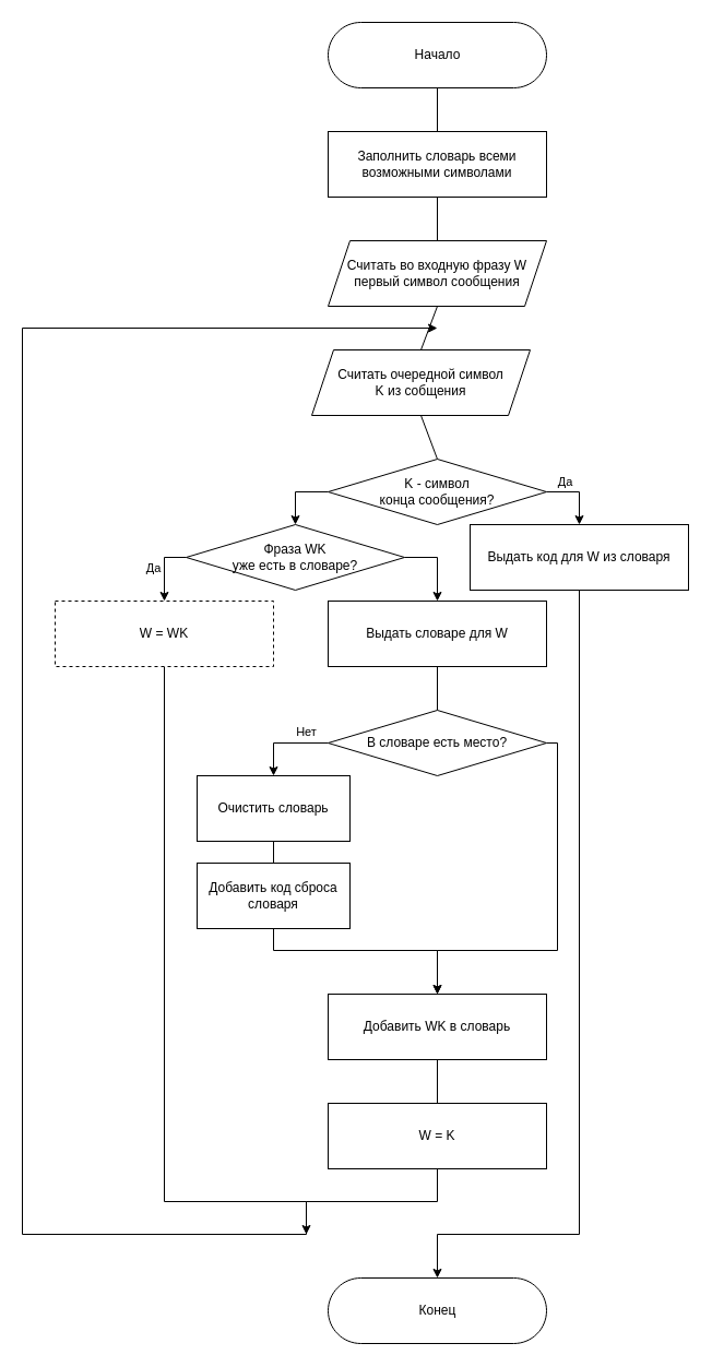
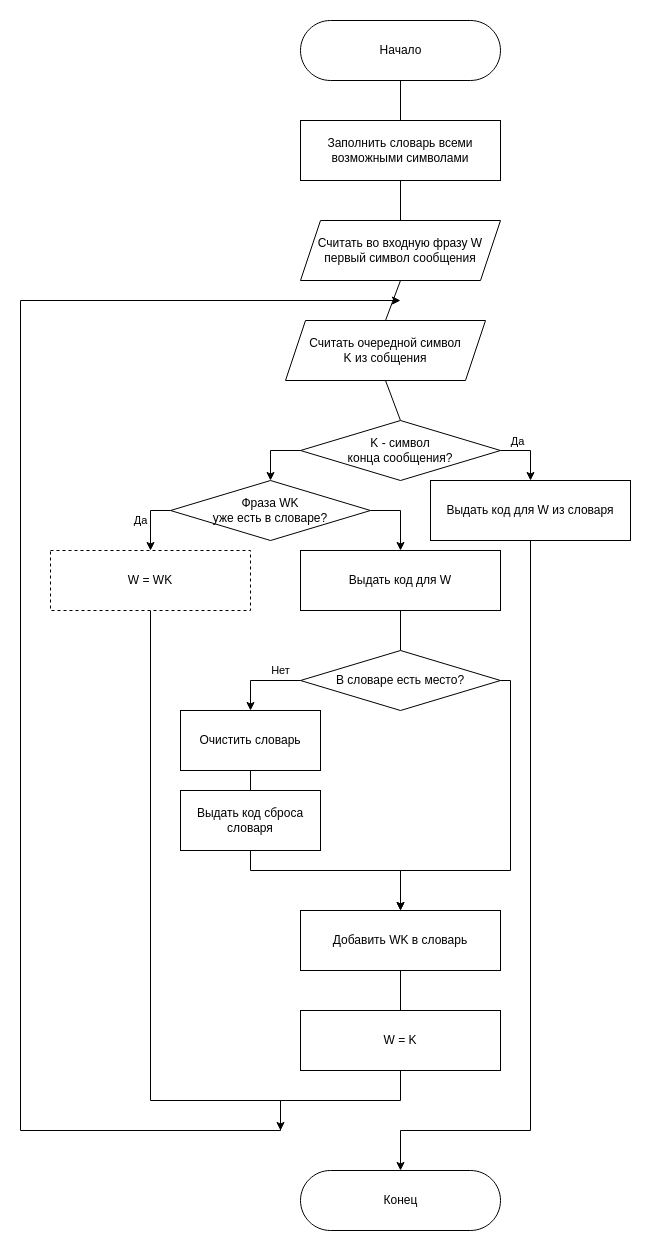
  <mxCell id="0" />
  <mxCell id="1" parent="0" />
  <mxCell id="2" style="edgeStyle=none;rounded=0;html=1;exitX=0.5;exitY=0.5;exitDx=0;exitDy=30.0;exitPerimeter=0;entryX=0.5;entryY=0;entryDx=0;entryDy=0;endArrow=none;endFill=0;" edge="1" parent="1" source="3" target="5"><mxGeometry relative="1" as="geometry" /></mxCell>
  <mxCell id="3" value="Начало" style="html=1;dashed=0;whitespace=wrap;shape=mxgraph.dfd.start" vertex="1" parent="1"><mxGeometry x="300" y="20" width="200" height="60" as="geometry" /></mxCell>
  <mxCell id="4" style="edgeStyle=none;rounded=0;html=1;exitX=0.5;exitY=1;exitDx=0;exitDy=0;entryX=0.5;entryY=0;entryDx=0;entryDy=0;endArrow=none;endFill=0;" edge="1" parent="1" source="5" target="7"><mxGeometry relative="1" as="geometry" /></mxCell>
  <mxCell id="5" value="Заполнить словарь всеми возможными символами" style="whiteSpace=wrap;html=1;" vertex="1" parent="1"><mxGeometry x="300" y="120" width="200" height="60" as="geometry" /></mxCell>
  <mxCell id="6" style="edgeStyle=none;rounded=0;html=1;exitX=0.5;exitY=1;exitDx=0;exitDy=0;entryX=0.5;entryY=0;entryDx=0;entryDy=0;endArrow=none;endFill=0;" edge="1" parent="1" source="7" target="9"><mxGeometry relative="1" as="geometry" /></mxCell>
  <mxCell id="7" value="Считать во входную фразу W первый символ сообщения" style="shape=parallelogram;perimeter=parallelogramPerimeter;whiteSpace=wrap;html=1;fixedSize=1;" vertex="1" parent="1"><mxGeometry x="300" y="220" width="200" height="60" as="geometry" /></mxCell>
  <mxCell id="8" style="edgeStyle=none;rounded=0;html=1;exitX=0.5;exitY=1;exitDx=0;exitDy=0;entryX=0.5;entryY=0;entryDx=0;entryDy=0;endArrow=none;endFill=0;" edge="1" parent="1" source="9" target="13"><mxGeometry relative="1" as="geometry" /></mxCell>
  <mxCell id="9" value="Считать очередной символ &lt;br&gt;K из собщения" style="shape=parallelogram;perimeter=parallelogramPerimeter;whiteSpace=wrap;html=1;fixedSize=1;" vertex="1" parent="1"><mxGeometry x="285" y="320" width="200" height="60" as="geometry" /></mxCell>
  <mxCell id="10" style="edgeStyle=none;rounded=0;html=1;exitX=0;exitY=0.5;exitDx=0;exitDy=0;entryX=0.5;entryY=0;entryDx=0;entryDy=0;" edge="1" parent="1" source="13" target="16"><mxGeometry relative="1" as="geometry"><Array as="points"><mxPoint x="270" y="450" /></Array></mxGeometry></mxCell>
  <mxCell id="11" style="edgeStyle=none;rounded=0;html=1;exitX=1;exitY=0.5;exitDx=0;exitDy=0;entryX=0.5;entryY=0;entryDx=0;entryDy=0;" edge="1" parent="1" source="13" target="18"><mxGeometry relative="1" as="geometry"><Array as="points"><mxPoint x="530" y="450" /></Array></mxGeometry></mxCell>
  <mxCell id="12" value="Да" style="edgeLabel;html=1;align=center;verticalAlign=middle;resizable=0;points=[];" vertex="1" connectable="0" parent="11"><mxGeometry x="-0.465" relative="1" as="geometry"><mxPoint y="-10" as="offset" /></mxGeometry></mxCell>
  <mxCell id="13" value="K - символ &lt;br&gt;конца сообщения?" style="rhombus;whiteSpace=wrap;html=1;" vertex="1" parent="1"><mxGeometry x="300" y="420" width="200" height="60" as="geometry" /></mxCell>
  <mxCell id="14" value="Да" style="edgeStyle=none;html=1;exitX=0;exitY=0.5;exitDx=0;exitDy=0;entryX=0.5;entryY=0;entryDx=0;entryDy=0;rounded=0;" edge="1" parent="1" source="16" target="20"><mxGeometry y="-10" relative="1" as="geometry"><Array as="points"><mxPoint x="150" y="510" /></Array><mxPoint as="offset" /></mxGeometry></mxCell>
  <mxCell id="15" style="edgeStyle=none;rounded=0;html=1;exitX=1;exitY=0.5;exitDx=0;exitDy=0;entryX=0.5;entryY=0;entryDx=0;entryDy=0;" edge="1" parent="1" source="16" target="22"><mxGeometry relative="1" as="geometry"><Array as="points"><mxPoint x="400" y="510" /></Array></mxGeometry></mxCell>
  <mxCell id="16" value="Фраза WK &lt;br&gt;уже есть в словаре?" style="rhombus;whiteSpace=wrap;html=1;" vertex="1" parent="1"><mxGeometry x="170" y="480" width="200" height="60" as="geometry" /></mxCell>
  <mxCell id="17" style="edgeStyle=none;rounded=0;html=1;exitX=0.5;exitY=1;exitDx=0;exitDy=0;entryX=0.5;entryY=0.5;entryDx=0;entryDy=-30.0;entryPerimeter=0;endArrow=classic;endFill=1;" edge="1" parent="1" source="18" target="33"><mxGeometry relative="1" as="geometry"><Array as="points"><mxPoint x="530" y="1130" /><mxPoint x="400" y="1130" /></Array></mxGeometry></mxCell>
  <mxCell id="18" value="Выдать код для W из словаря" style="whiteSpace=wrap;html=1;" vertex="1" parent="1"><mxGeometry x="430" y="480" width="200" height="60" as="geometry" /></mxCell>
  <mxCell id="19" style="edgeStyle=none;rounded=0;html=1;exitX=0.5;exitY=1;exitDx=0;exitDy=0;" edge="1" parent="1" source="20"><mxGeometry relative="1" as="geometry"><mxPoint x="400" y="300" as="targetPoint" /><Array as="points"><mxPoint x="150" y="1100" /><mxPoint x="280" y="1100" /><mxPoint x="280" y="1130" /><mxPoint x="20" y="1130" /><mxPoint x="20" y="300" /></Array></mxGeometry></mxCell>
  <mxCell id="20" value="W = WK" style="whiteSpace=wrap;html=1;dashed=1;" vertex="1" parent="1"><mxGeometry x="50" y="550" width="200" height="60" as="geometry" /></mxCell>
  <mxCell id="21" style="edgeStyle=none;rounded=0;html=1;exitX=0.5;exitY=1;exitDx=0;exitDy=0;entryX=0.5;entryY=0;entryDx=0;entryDy=0;endArrow=none;endFill=0;" edge="1" parent="1" source="22" target="27"><mxGeometry relative="1" as="geometry" /></mxCell>
- <mxCell id="22" value="Выдать словаре для W" style="whiteSpace=wrap;html=1;" vertex="1" parent="1"><mxGeometry x="300" y="550" width="200" height="60" as="geometry" /></mxCell>
+ <mxCell id="22" value="Выдать код для W" style="whiteSpace=wrap;html=1;" vertex="1" parent="1"><mxGeometry x="300" y="550" width="200" height="60" as="geometry" /></mxCell>
  <mxCell id="23" style="edgeStyle=none;rounded=0;html=1;exitX=0.5;exitY=1;exitDx=0;exitDy=0;entryX=0.5;entryY=0;entryDx=0;entryDy=0;endArrow=none;endFill=0;" edge="1" parent="1" source="24" target="32"><mxGeometry relative="1" as="geometry" /></mxCell>
  <mxCell id="24" value="Добавить WK в словарь" style="whiteSpace=wrap;html=1;" vertex="1" parent="1"><mxGeometry x="300" y="910" width="200" height="60" as="geometry" /></mxCell>
  <mxCell id="25" value="Нет" style="edgeStyle=none;rounded=0;html=1;exitX=0;exitY=0.5;exitDx=0;exitDy=0;entryX=0.5;entryY=0;entryDx=0;entryDy=0;" edge="1" parent="1" source="27" target="30"><mxGeometry x="-0.5" y="-10" relative="1" as="geometry"><Array as="points"><mxPoint x="250" y="680" /></Array><mxPoint as="offset" /></mxGeometry></mxCell>
  <mxCell id="26" style="edgeStyle=none;rounded=0;html=1;exitX=1;exitY=0.5;exitDx=0;exitDy=0;entryX=0.5;entryY=0;entryDx=0;entryDy=0;" edge="1" parent="1" source="27" target="24"><mxGeometry relative="1" as="geometry"><mxPoint x="340" y="926.863" as="targetPoint" /><Array as="points"><mxPoint x="510" y="680" /><mxPoint x="510" y="870" /><mxPoint x="400" y="870" /></Array></mxGeometry></mxCell>
  <mxCell id="27" value="В словаре есть место?" style="rhombus;whiteSpace=wrap;html=1;" vertex="1" parent="1"><mxGeometry x="300" y="650" width="200" height="60" as="geometry" /></mxCell>
  <mxCell id="28" style="edgeStyle=none;rounded=0;html=1;exitX=0.5;exitY=1;exitDx=0;exitDy=0;entryX=0.5;entryY=0;entryDx=0;entryDy=0;" edge="1" parent="1" source="34" target="24"><mxGeometry relative="1" as="geometry"><Array as="points"><mxPoint x="250" y="870" /><mxPoint x="400" y="870" /></Array></mxGeometry></mxCell>
  <mxCell id="29" style="edgeStyle=none;rounded=0;html=1;exitX=0.5;exitY=1;exitDx=0;exitDy=0;entryX=0.5;entryY=0;entryDx=0;entryDy=0;endArrow=none;endFill=0;" edge="1" parent="1" source="30" target="34"><mxGeometry relative="1" as="geometry" /></mxCell>
  <mxCell id="30" value="Очистить словарь" style="whiteSpace=wrap;html=1;" vertex="1" parent="1"><mxGeometry x="180" y="710" width="140" height="60" as="geometry" /></mxCell>
  <mxCell id="31" style="edgeStyle=none;rounded=0;html=1;exitX=0.5;exitY=1;exitDx=0;exitDy=0;" edge="1" parent="1" source="32"><mxGeometry relative="1" as="geometry"><mxPoint x="280" y="1130" as="targetPoint" /><Array as="points"><mxPoint x="400" y="1100" /><mxPoint x="280" y="1100" /></Array></mxGeometry></mxCell>
  <mxCell id="32" value="W = K" style="whiteSpace=wrap;html=1;" vertex="1" parent="1"><mxGeometry x="300" y="1010" width="200" height="60" as="geometry" /></mxCell>
  <mxCell id="33" value="Конец" style="html=1;dashed=0;whitespace=wrap;shape=mxgraph.dfd.start" vertex="1" parent="1"><mxGeometry x="300" y="1170" width="200" height="60" as="geometry" /></mxCell>
- <mxCell id="34" value="Добавить код сброса словаря" style="whiteSpace=wrap;html=1;" vertex="1" parent="1"><mxGeometry x="180" y="790" width="140" height="60" as="geometry" /></mxCell>
+ <mxCell id="34" value="Выдать код сброса словаря" style="whiteSpace=wrap;html=1;" vertex="1" parent="1"><mxGeometry x="180" y="790" width="140" height="60" as="geometry" /></mxCell>
